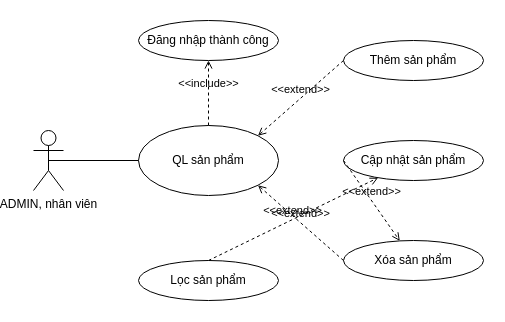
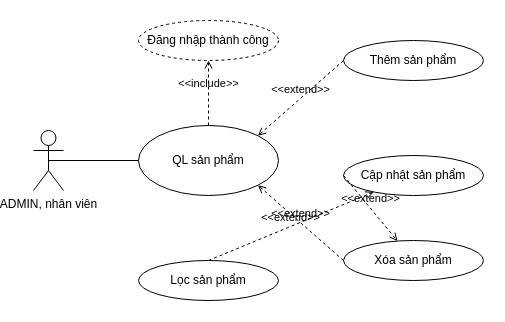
  <mxCell id="0" />
  <mxCell id="1" parent="0" />
  <mxCell id="2" value="ADMIN, nhân viên" style="shape=umlActor;verticalLabelPosition=bottom;verticalAlign=top;html=1;" vertex="1" parent="1"><mxGeometry x="20" y="130" width="30" height="60" as="geometry" /></mxCell>
  <mxCell id="3" value="QL sản phẩm" style="ellipse;whiteSpace=wrap;html=1;" vertex="1" parent="1"><mxGeometry x="125" y="125" width="140" height="70" as="geometry" /></mxCell>
- <mxCell id="4" value="Đăng nhập thành công" style="ellipse;whiteSpace=wrap;html=1;" vertex="1" parent="1"><mxGeometry x="125" y="20" width="140" height="40" as="geometry" /></mxCell>
+ <mxCell id="4" value="Đăng nhập thành công" style="ellipse;whiteSpace=wrap;html=1;dashed=1;" vertex="1" parent="1"><mxGeometry x="125" y="20" width="140" height="40" as="geometry" /></mxCell>
  <mxCell id="5" value="Thêm sản phẩm" style="ellipse;whiteSpace=wrap;html=1;" vertex="1" parent="1"><mxGeometry x="330" y="40" width="140" height="40" as="geometry" /></mxCell>
  <mxCell id="6" value="Xóa sản phẩm" style="ellipse;whiteSpace=wrap;html=1;" vertex="1" parent="1"><mxGeometry x="330" y="240" width="140" height="40" as="geometry" /></mxCell>
- <mxCell id="7" value="Cập nhật sản phẩm" style="ellipse;whiteSpace=wrap;html=1;" vertex="1" parent="1"><mxGeometry x="330" y="140" width="140" height="40" as="geometry" /></mxCell>
+ <mxCell id="7" value="Cập nhật sản phẩm" style="ellipse;whiteSpace=wrap;html=1;" vertex="1" parent="1"><mxGeometry x="330" y="155" width="140" height="40" as="geometry" /></mxCell>
  <mxCell id="8" value="&amp;lt;&amp;lt;extend&amp;gt;&amp;gt;" style="html=1;verticalAlign=bottom;labelBackgroundColor=none;endArrow=open;endFill=0;dashed=1;rounded=0;entryX=1;entryY=0;entryDx=0;entryDy=0;exitX=0;exitY=0.5;exitDx=0;exitDy=0;" edge="1" parent="1" source="5" target="3"><mxGeometry width="160" relative="1" as="geometry"><mxPoint x="370" y="120" as="sourcePoint" /><mxPoint x="340" y="200" as="targetPoint" /></mxGeometry></mxCell>
  <mxCell id="9" value="&amp;lt;&amp;lt;extend&amp;gt;&amp;gt;" style="html=1;verticalAlign=bottom;labelBackgroundColor=none;endArrow=open;endFill=0;dashed=1;rounded=0;exitX=0;exitY=0.5;exitDx=0;exitDy=0;" edge="1" parent="1" source="7" target="6"><mxGeometry width="160" relative="1" as="geometry"><mxPoint x="340" y="110" as="sourcePoint" /><mxPoint x="330" y="70" as="targetPoint" /></mxGeometry></mxCell>
  <mxCell id="10" value="&amp;lt;&amp;lt;extend&amp;gt;&amp;gt;" style="html=1;verticalAlign=bottom;labelBackgroundColor=none;endArrow=open;endFill=0;dashed=1;rounded=0;entryX=1;entryY=1;entryDx=0;entryDy=0;exitX=0;exitY=0.5;exitDx=0;exitDy=0;" edge="1" parent="1" source="6" target="3"><mxGeometry width="160" relative="1" as="geometry"><mxPoint x="310" y="340" as="sourcePoint" /><mxPoint x="340" y="80" as="targetPoint" /></mxGeometry></mxCell>
  <mxCell id="11" value="&amp;lt;&amp;lt;include&amp;gt;&amp;gt;" style="html=1;verticalAlign=bottom;labelBackgroundColor=none;endArrow=open;endFill=0;dashed=1;rounded=0;exitX=0.5;exitY=0;exitDx=0;exitDy=0;entryX=0.5;entryY=1;entryDx=0;entryDy=0;" edge="1" parent="1" source="3" target="4"><mxGeometry width="160" relative="1" as="geometry"><mxPoint x="180" y="200" as="sourcePoint" /><mxPoint x="340" y="200" as="targetPoint" /></mxGeometry></mxCell>
  <mxCell id="12" value="" style="endArrow=none;html=1;rounded=0;exitX=0.5;exitY=0.5;exitDx=0;exitDy=0;exitPerimeter=0;entryX=0;entryY=0.5;entryDx=0;entryDy=0;" edge="1" parent="1" source="2" target="3"><mxGeometry width="50" height="50" relative="1" as="geometry"><mxPoint x="240" y="210" as="sourcePoint" /><mxPoint x="120" y="160" as="targetPoint" /></mxGeometry></mxCell>
  <mxCell id="13" value="Lọc sản phẩm" style="ellipse;whiteSpace=wrap;html=1;" vertex="1" parent="1"><mxGeometry x="125" y="260" width="140" height="40" as="geometry" /></mxCell>
  <mxCell id="14" value="&amp;lt;&amp;lt;extend&amp;gt;&amp;gt;" style="html=1;verticalAlign=bottom;labelBackgroundColor=none;endArrow=open;endFill=0;dashed=1;rounded=0;exitX=0.5;exitY=0;exitDx=0;exitDy=0;" edge="1" parent="1" source="13" target="7"><mxGeometry width="160" relative="1" as="geometry"><mxPoint x="340" y="270" as="sourcePoint" /><mxPoint x="254" y="195" as="targetPoint" /></mxGeometry></mxCell>
